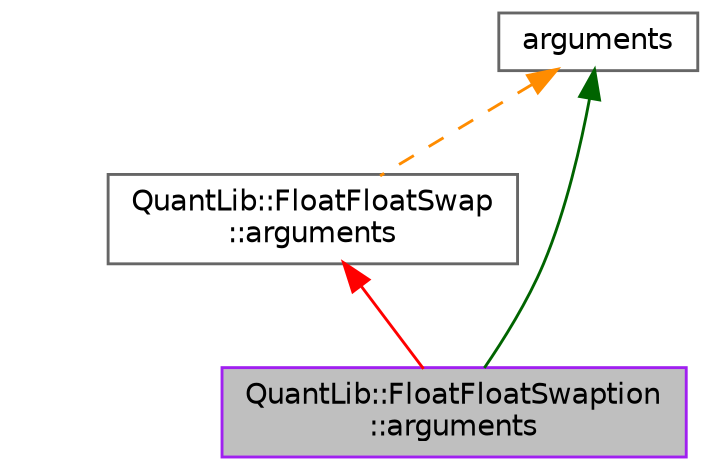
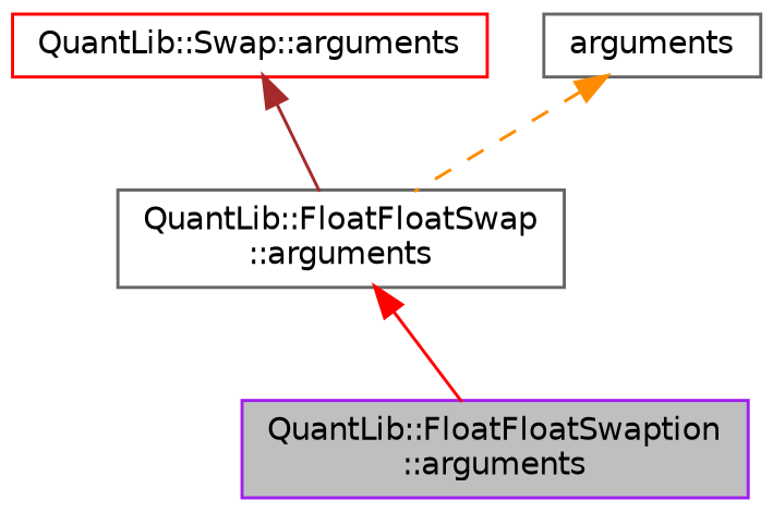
  digraph {
    node [color=gray40 fillcolor=white fontname=Helvetica fontsize=10 shape=record style=filled]
    edge [dir=back fontname=Helvetica fontsize=10 labelfontname=Helvetica labelfontsize=10 style=solid]
    n1 [color=purple fillcolor=grey75 fontcolor=black height=0.2 label="QuantLib::FloatFloatSwaption\l::arguments" width=0.4]
    n2 [height=0.2 label="QuantLib::FloatFloatSwap\l::arguments" width=0.4]
+   n3 [color=red height=0.2 label="QuantLib::Swap::arguments" width=0.4]
    n4 [height=0.2 label=arguments width=0.4]
    n2 -> n1 [color=red]
-   n4 -> n1 [color=darkgreen]
+   n3 -> n2 [color=brown]
    n4 -> n2 [color=darkorange style=dashed]
  }
